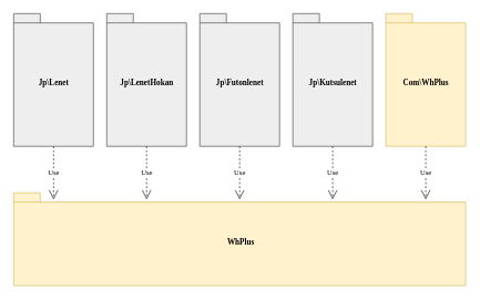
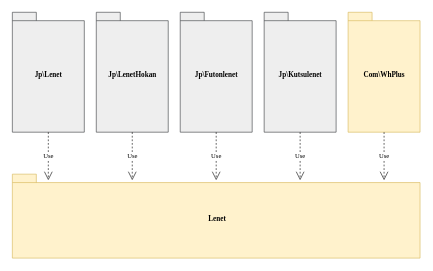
  <mxCell id="0" />
  <mxCell id="1" parent="0" />
- <mxCell id="2" value="&amp;nbsp;WhPlus" style="shape=folder;fontStyle=1;spacingTop=10;tabWidth=40;tabHeight=14;tabPosition=left;html=1;fillColor=#fff2cc;strokeColor=#d6b656;direction=east;fontFamily=Comic Sans MS;" parent="1" vertex="1"><mxGeometry x="20" y="290" width="680" height="140" as="geometry" /></mxCell>
+ <mxCell id="2" value="&amp;nbsp;Lenet" style="shape=folder;fontStyle=1;spacingTop=10;tabWidth=40;tabHeight=14;tabPosition=left;html=1;fillColor=#fff2cc;strokeColor=#d6b656;direction=east;fontFamily=Comic Sans MS;" parent="1" vertex="1"><mxGeometry x="20" y="290" width="680" height="140" as="geometry" /></mxCell>
  <mxCell id="3" value="Jp\LenetHokan" style="shape=folder;fontStyle=1;spacingTop=10;tabWidth=40;tabHeight=14;tabPosition=left;html=1;direction=east;fillColor=#eeeeee;strokeColor=#36393d;fontFamily=Comic Sans MS;" parent="1" vertex="1"><mxGeometry x="160" y="20" width="120" height="200" as="geometry" /></mxCell>
  <mxCell id="4" value="Jp\Kutsulenet" style="shape=folder;fontStyle=1;spacingTop=10;tabWidth=40;tabHeight=14;tabPosition=left;html=1;direction=east;fillColor=#eeeeee;strokeColor=#36393d;fontFamily=Comic Sans MS;" parent="1" vertex="1"><mxGeometry x="440" y="20" width="120" height="200" as="geometry" /></mxCell>
  <mxCell id="5" value="Jp\Futonlenet" style="shape=folder;fontStyle=1;spacingTop=10;tabWidth=40;tabHeight=14;tabPosition=left;html=1;direction=east;fillColor=#eeeeee;strokeColor=#36393d;fontFamily=Comic Sans MS;" parent="1" vertex="1"><mxGeometry x="300" y="20" width="120" height="200" as="geometry" /></mxCell>
  <mxCell id="6" value="Com\WhPlus" style="shape=folder;fontStyle=1;spacingTop=10;tabWidth=40;tabHeight=14;tabPosition=left;html=1;direction=east;fillColor=#fff2cc;strokeColor=#d6b656;fontFamily=Comic Sans MS;" parent="1" vertex="1"><mxGeometry x="580" y="20" width="120" height="200" as="geometry" /></mxCell>
  <mxCell id="7" value="Jp\Lenet" style="shape=folder;fontStyle=1;spacingTop=10;tabWidth=40;tabHeight=14;tabPosition=left;html=1;fillColor=#eeeeee;strokeColor=#36393d;direction=east;fontFamily=Comic Sans MS;" parent="1" vertex="1"><mxGeometry x="20" y="20" width="120" height="200" as="geometry" /></mxCell>
  <mxCell id="8" value="Use" style="endArrow=open;endSize=12;dashed=1;html=1;exitX=0.5;exitY=1;exitDx=0;exitDy=0;exitPerimeter=0;fontFamily=Comic Sans MS;" parent="1" source="5" edge="1"><mxGeometry width="160" relative="1" as="geometry"><mxPoint x="190" y="228" as="sourcePoint" /><mxPoint x="360" y="300" as="targetPoint" /></mxGeometry></mxCell>
  <mxCell id="9" value="Use" style="endArrow=open;endSize=12;dashed=1;html=1;exitX=0.5;exitY=1;exitDx=0;exitDy=0;exitPerimeter=0;fontFamily=Comic Sans MS;" parent="1" source="3" edge="1"><mxGeometry width="160" relative="1" as="geometry"><mxPoint x="20" y="420" as="sourcePoint" /><mxPoint x="220" y="300" as="targetPoint" /></mxGeometry></mxCell>
  <mxCell id="10" value="Use" style="endArrow=open;endSize=12;dashed=1;html=1;exitX=0.5;exitY=1;exitDx=0;exitDy=0;exitPerimeter=0;fontFamily=Comic Sans MS;" parent="1" source="4" edge="1"><mxGeometry width="160" relative="1" as="geometry"><mxPoint x="190" y="230" as="sourcePoint" /><mxPoint x="500" y="300" as="targetPoint" /></mxGeometry></mxCell>
  <mxCell id="11" value="Use" style="endArrow=open;endSize=12;dashed=1;html=1;exitX=0.5;exitY=1;exitDx=0;exitDy=0;exitPerimeter=0;fontFamily=Comic Sans MS;" parent="1" source="7" edge="1"><mxGeometry width="160" relative="1" as="geometry"><mxPoint x="200" y="240" as="sourcePoint" /><mxPoint x="80" y="300" as="targetPoint" /></mxGeometry></mxCell>
  <mxCell id="12" value="Use" style="endArrow=open;endSize=12;dashed=1;html=1;exitX=0.5;exitY=1;exitDx=0;exitDy=0;exitPerimeter=0;fontFamily=Comic Sans MS;" parent="1" source="6" edge="1"><mxGeometry width="160" relative="1" as="geometry"><mxPoint x="80" y="230" as="sourcePoint" /><mxPoint x="640" y="300" as="targetPoint" /></mxGeometry></mxCell>
  <mxCell id="13" style="edgeStyle=orthogonalEdgeStyle;rounded=0;orthogonalLoop=1;jettySize=auto;html=1;exitX=0.5;exitY=1;exitDx=0;exitDy=0;exitPerimeter=0;" parent="1" source="2" target="2" edge="1"><mxGeometry relative="1" as="geometry" /></mxCell>
  <mxCell id="14" style="edgeStyle=orthogonalEdgeStyle;rounded=0;orthogonalLoop=1;jettySize=auto;html=1;exitX=0.5;exitY=1;exitDx=0;exitDy=0;exitPerimeter=0;fontFamily=Comic Sans MS;" parent="1" source="2" target="2" edge="1"><mxGeometry relative="1" as="geometry" /></mxCell>
